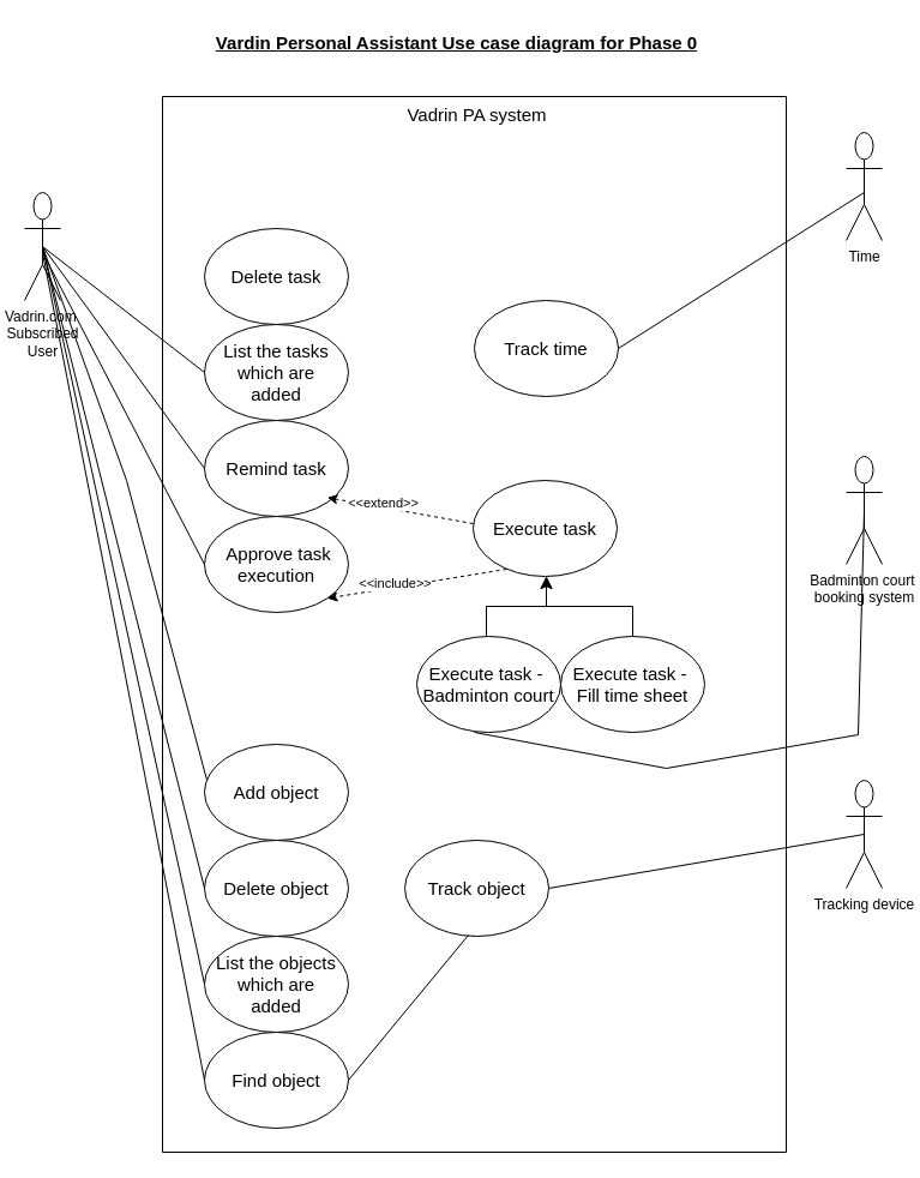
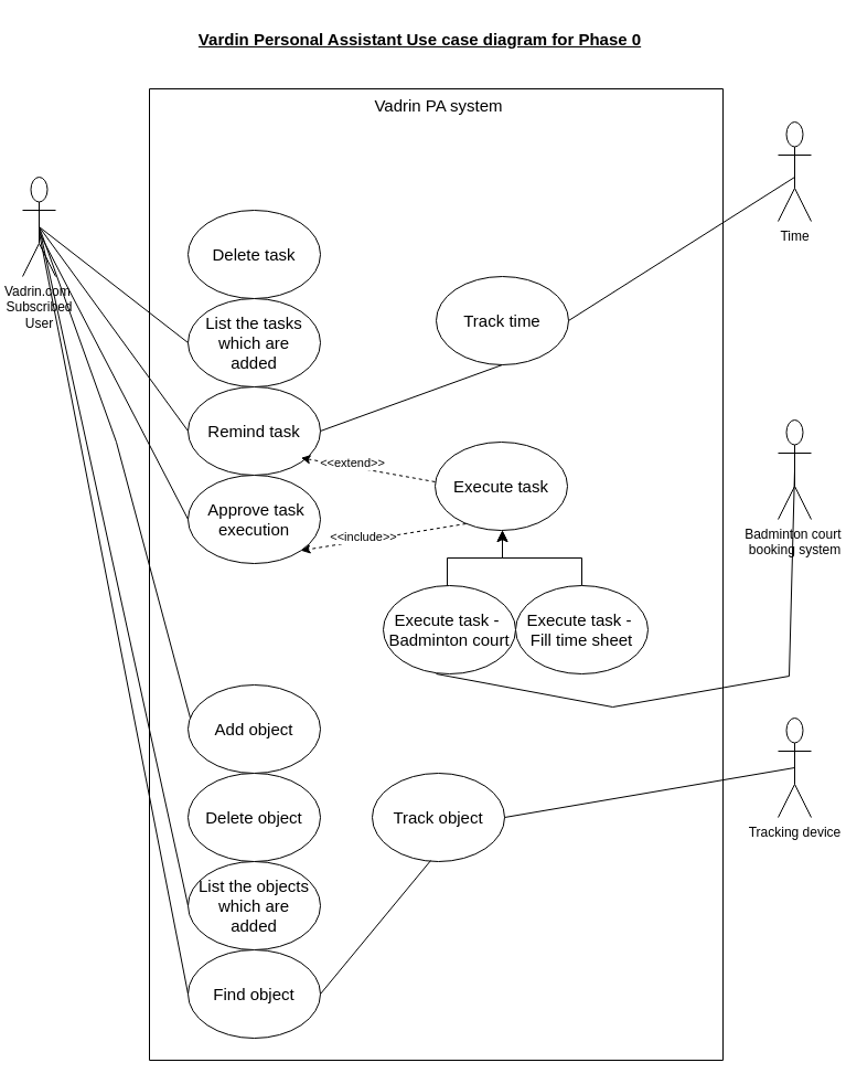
  <mxCell id="0" />
  <mxCell id="1" parent="0" />
  <mxCell id="2" value="" style="swimlane;startSize=0;" parent="1" vertex="1"><mxGeometry x="135" y="80" width="520" height="880" as="geometry"><mxRectangle x="175" y="80" width="50" height="40" as="alternateBounds" /></mxGeometry></mxCell>
  <mxCell id="3" value="Delete object" style="ellipse;whiteSpace=wrap;html=1;fontSize=15;" parent="2" vertex="1"><mxGeometry x="35" y="620" width="120" height="80" as="geometry" /></mxCell>
  <mxCell id="4" value="Add object" style="ellipse;whiteSpace=wrap;html=1;fontSize=15;" parent="2" vertex="1"><mxGeometry x="35" y="540" width="120" height="80" as="geometry" /></mxCell>
  <mxCell id="5" value="Vadrin PA system" style="text;html=1;align=center;verticalAlign=middle;resizable=0;points=[];autosize=1;strokeColor=none;fillColor=none;fontSize=15;" parent="2" vertex="1"><mxGeometry x="192" width="140" height="30" as="geometry" /></mxCell>
  <mxCell id="6" value="List the tasks&lt;br&gt;which are&lt;br&gt;added" style="ellipse;whiteSpace=wrap;html=1;fontSize=15;" parent="2" vertex="1"><mxGeometry x="35" y="190" width="120" height="80" as="geometry" /></mxCell>
  <mxCell id="7" value="List the objects&lt;br&gt;which are &lt;br&gt;added" style="ellipse;whiteSpace=wrap;html=1;fontSize=15;" parent="2" vertex="1"><mxGeometry x="35" y="700" width="120" height="80" as="geometry" /></mxCell>
  <mxCell id="8" value="Delete task" style="ellipse;whiteSpace=wrap;html=1;fontSize=15;" vertex="1" parent="2"><mxGeometry x="35" y="110" width="120" height="80" as="geometry" /></mxCell>
  <mxCell id="9" value="Remind task" style="ellipse;whiteSpace=wrap;html=1;fontSize=15;" vertex="1" parent="2"><mxGeometry x="35" y="270" width="120" height="80" as="geometry" /></mxCell>
  <mxCell id="10" value="Find object" style="ellipse;whiteSpace=wrap;html=1;fontSize=15;" vertex="1" parent="2"><mxGeometry x="35" y="780" width="120" height="80" as="geometry" /></mxCell>
  <mxCell id="11" value="Track object" style="ellipse;whiteSpace=wrap;html=1;fontSize=15;" vertex="1" parent="2"><mxGeometry x="202" y="620" width="120" height="80" as="geometry" /></mxCell>
  <mxCell id="12" value="" style="endArrow=none;html=1;rounded=0;fontSize=15;entryX=0.442;entryY=0.988;entryDx=0;entryDy=0;entryPerimeter=0;exitX=1;exitY=0.5;exitDx=0;exitDy=0;" edge="1" parent="2" source="10" target="11"><mxGeometry width="50" height="50" relative="1" as="geometry"><mxPoint x="200" y="860" as="sourcePoint" /><mxPoint x="515" y="625" as="targetPoint" /></mxGeometry></mxCell>
  <mxCell id="13" value="Track time" style="ellipse;whiteSpace=wrap;html=1;fontSize=15;" vertex="1" parent="2"><mxGeometry x="260" y="170" width="120" height="80" as="geometry" /></mxCell>
+ <mxCell id="14" value="" style="endArrow=none;html=1;rounded=0;fontSize=15;entryX=0.5;entryY=1;entryDx=0;entryDy=0;exitX=1;exitY=0.5;exitDx=0;exitDy=0;" edge="1" parent="2" source="9" target="13"><mxGeometry width="50" height="50" relative="1" as="geometry"><mxPoint x="332" y="170" as="sourcePoint" /><mxPoint x="595" y="90" as="targetPoint" /></mxGeometry></mxCell>
  <mxCell id="15" value="Execute task" style="ellipse;whiteSpace=wrap;html=1;fontSize=15;" vertex="1" parent="2"><mxGeometry x="259" y="320" width="120" height="80" as="geometry" /></mxCell>
  <mxCell id="16" value="" style="html=1;labelBackgroundColor=#ffffff;startArrow=none;startFill=0;startSize=6;endArrow=classic;endFill=1;endSize=6;jettySize=auto;orthogonalLoop=1;strokeWidth=1;dashed=1;fontSize=14;rounded=0;exitX=0;exitY=0.5;exitDx=0;exitDy=0;entryX=1;entryY=1;entryDx=0;entryDy=0;" edge="1" parent="2"><mxGeometry width="60" height="60" relative="1" as="geometry"><mxPoint x="259" y="356" as="sourcePoint" /><mxPoint x="137.426" y="334.284" as="targetPoint" /></mxGeometry></mxCell>
  <mxCell id="17" value="&amp;lt;&amp;lt;extend&amp;gt;&amp;gt;" style="edgeLabel;html=1;align=center;verticalAlign=middle;resizable=0;points=[];" vertex="1" connectable="0" parent="16"><mxGeometry x="0.244" y="-4" relative="1" as="geometry"><mxPoint as="offset" /></mxGeometry></mxCell>
  <mxCell id="18" value="&amp;nbsp;Approve task execution" style="ellipse;whiteSpace=wrap;html=1;fontSize=15;" vertex="1" parent="2"><mxGeometry x="35" y="350" width="120" height="80" as="geometry" /></mxCell>
  <mxCell id="19" value="" style="endArrow=none;html=1;rounded=0;fontSize=15;entryX=0;entryY=0.5;entryDx=0;entryDy=0;" edge="1" parent="2" target="18"><mxGeometry width="50" height="50" relative="1" as="geometry"><mxPoint x="-100" y="130" as="sourcePoint" /><mxPoint x="90" y="435" as="targetPoint" /></mxGeometry></mxCell>
  <mxCell id="20" value="" style="html=1;labelBackgroundColor=#ffffff;startArrow=none;startFill=0;startSize=6;endArrow=classic;endFill=1;endSize=6;jettySize=auto;orthogonalLoop=1;strokeWidth=1;dashed=1;fontSize=14;rounded=0;exitX=0.233;exitY=0.925;exitDx=0;exitDy=0;entryX=1;entryY=1;entryDx=0;entryDy=0;exitPerimeter=0;" edge="1" parent="2" source="15" target="18"><mxGeometry width="60" height="60" relative="1" as="geometry"><mxPoint x="291.57" y="451.72" as="sourcePoint" /><mxPoint x="169.996" y="430.004" as="targetPoint" /></mxGeometry></mxCell>
  <mxCell id="21" value="&amp;lt;&amp;lt;include&amp;gt;&amp;gt;" style="edgeLabel;html=1;align=center;verticalAlign=middle;resizable=0;points=[];" vertex="1" connectable="0" parent="20"><mxGeometry x="0.244" y="-4" relative="1" as="geometry"><mxPoint as="offset" /></mxGeometry></mxCell>
  <mxCell id="22" value="" style="edgeStyle=elbowEdgeStyle;elbow=vertical;endArrow=classic;html=1;curved=0;rounded=0;endSize=8;startSize=8;" edge="1" parent="2"><mxGeometry width="50" height="50" relative="1" as="geometry"><mxPoint x="270" y="450" as="sourcePoint" /><mxPoint x="320" y="400" as="targetPoint" /></mxGeometry></mxCell>
  <mxCell id="23" value="Execute task -&amp;nbsp;&lt;br&gt;Badminton court" style="ellipse;whiteSpace=wrap;html=1;fontSize=15;" vertex="1" parent="2"><mxGeometry x="212" y="450" width="120" height="80" as="geometry" /></mxCell>
  <mxCell id="24" value="" style="edgeStyle=elbowEdgeStyle;elbow=vertical;endArrow=classic;html=1;curved=0;rounded=0;endSize=8;startSize=8;exitX=0.5;exitY=0;exitDx=0;exitDy=0;" edge="1" parent="2" source="25"><mxGeometry width="50" height="50" relative="1" as="geometry"><mxPoint x="400" y="490" as="sourcePoint" /><mxPoint x="320" y="400" as="targetPoint" /></mxGeometry></mxCell>
  <mxCell id="25" value="Execute task -&amp;nbsp;&lt;br&gt;Fill time sheet" style="ellipse;whiteSpace=wrap;html=1;fontSize=15;" vertex="1" parent="2"><mxGeometry x="332" y="450" width="120" height="80" as="geometry" /></mxCell>
  <mxCell id="26" value="Vadrin.com&amp;nbsp;&lt;br&gt;Subscribed&lt;br&gt;User" style="shape=umlActor;verticalLabelPosition=bottom;verticalAlign=top;html=1;outlineConnect=0;" parent="1" vertex="1"><mxGeometry x="20" y="160" width="30" height="90" as="geometry" /></mxCell>
- <mxCell id="27" value="" style="endArrow=none;html=1;rounded=0;fontSize=15;entryX=0;entryY=0.5;entryDx=0;entryDy=0;exitX=0.5;exitY=0.5;exitDx=0;exitDy=0;exitPerimeter=0;" parent="1" source="26" target="3" edge="1"><mxGeometry width="50" height="50" relative="1" as="geometry"><mxPoint x="40" y="210" as="sourcePoint" /><mxPoint x="160" y="270" as="targetPoint" /></mxGeometry></mxCell>
  <mxCell id="28" value="" style="endArrow=none;html=1;rounded=0;fontSize=15;exitX=0.5;exitY=0.5;exitDx=0;exitDy=0;exitPerimeter=0;entryX=0.017;entryY=0.375;entryDx=0;entryDy=0;entryPerimeter=0;" parent="1" source="26" target="4" edge="1"><mxGeometry width="50" height="50" relative="1" as="geometry"><mxPoint x="70" y="380" as="sourcePoint" /><mxPoint x="80" y="410" as="targetPoint" /><Array as="points"><mxPoint x="105" y="400" /></Array></mxGeometry></mxCell>
  <mxCell id="29" value="" style="endArrow=none;html=1;rounded=0;fontSize=15;exitX=0;exitY=0.5;exitDx=0;exitDy=0;" parent="1" source="7" edge="1"><mxGeometry width="50" height="50" relative="1" as="geometry"><mxPoint x="380" y="430" as="sourcePoint" /><mxPoint x="35" y="205" as="targetPoint" /></mxGeometry></mxCell>
  <mxCell id="30" value="Vardin Personal Assistant Use case diagram for Phase 0" style="text;html=1;align=center;verticalAlign=middle;resizable=0;points=[];autosize=1;strokeColor=none;fillColor=none;fontSize=15;fontStyle=5" parent="1" vertex="1"><mxGeometry x="170" y="20" width="420" height="30" as="geometry" /></mxCell>
  <mxCell id="31" value="Time" style="shape=umlActor;verticalLabelPosition=bottom;verticalAlign=top;html=1;outlineConnect=0;" vertex="1" parent="1"><mxGeometry x="705" y="110" width="30" height="90" as="geometry" /></mxCell>
  <mxCell id="32" value="Tracking device" style="shape=umlActor;verticalLabelPosition=bottom;verticalAlign=top;html=1;outlineConnect=0;" vertex="1" parent="1"><mxGeometry x="705" y="650" width="30" height="90" as="geometry" /></mxCell>
  <mxCell id="33" value="" style="endArrow=none;html=1;rounded=0;fontSize=15;entryX=0;entryY=0.5;entryDx=0;entryDy=0;" edge="1" parent="1" target="6"><mxGeometry width="50" height="50" relative="1" as="geometry"><mxPoint x="35" y="205" as="sourcePoint" /><mxPoint x="195" y="195" as="targetPoint" /></mxGeometry></mxCell>
  <mxCell id="34" value="" style="endArrow=none;html=1;rounded=0;fontSize=15;entryX=0;entryY=0.5;entryDx=0;entryDy=0;exitX=0.5;exitY=0.5;exitDx=0;exitDy=0;exitPerimeter=0;" edge="1" parent="1" source="26" target="9"><mxGeometry width="50" height="50" relative="1" as="geometry"><mxPoint x="45" y="215" as="sourcePoint" /><mxPoint x="180" y="240" as="targetPoint" /></mxGeometry></mxCell>
  <mxCell id="35" value="" style="endArrow=none;html=1;rounded=0;fontSize=15;entryX=0;entryY=0.5;entryDx=0;entryDy=0;exitX=1;exitY=0.5;exitDx=0;exitDy=0;" edge="1" parent="1" source="13"><mxGeometry width="50" height="50" relative="1" as="geometry"><mxPoint x="585" y="215" as="sourcePoint" /><mxPoint x="720" y="160" as="targetPoint" /></mxGeometry></mxCell>
  <mxCell id="36" value="" style="endArrow=none;html=1;rounded=0;fontSize=15;exitX=0;exitY=0.5;exitDx=0;exitDy=0;" edge="1" parent="1" source="10"><mxGeometry width="50" height="50" relative="1" as="geometry"><mxPoint x="135" y="765" as="sourcePoint" /><mxPoint x="35" y="210" as="targetPoint" /></mxGeometry></mxCell>
  <mxCell id="37" value="" style="endArrow=none;html=1;rounded=0;fontSize=15;entryX=0.5;entryY=0.5;entryDx=0;entryDy=0;entryPerimeter=0;exitX=1;exitY=0.5;exitDx=0;exitDy=0;" edge="1" parent="1" source="11" target="32"><mxGeometry width="50" height="50" relative="1" as="geometry"><mxPoint x="415" y="680" as="sourcePoint" /><mxPoint x="759.04" y="330" as="targetPoint" /></mxGeometry></mxCell>
  <mxCell id="38" value="Badminton court&amp;nbsp;&lt;br&gt;booking system" style="shape=umlActor;verticalLabelPosition=bottom;verticalAlign=top;html=1;outlineConnect=0;" vertex="1" parent="1"><mxGeometry x="705" y="380" width="30" height="90" as="geometry" /></mxCell>
  <mxCell id="39" value="" style="endArrow=none;html=1;rounded=0;fontSize=15;entryX=0.5;entryY=0.5;entryDx=0;entryDy=0;entryPerimeter=0;" edge="1" parent="1" target="38"><mxGeometry width="50" height="50" relative="1" as="geometry"><mxPoint x="395" y="610" as="sourcePoint" /><mxPoint x="740" y="340" as="targetPoint" /><Array as="points"><mxPoint x="555" y="640" /><mxPoint x="715" y="612" /></Array></mxGeometry></mxCell>
